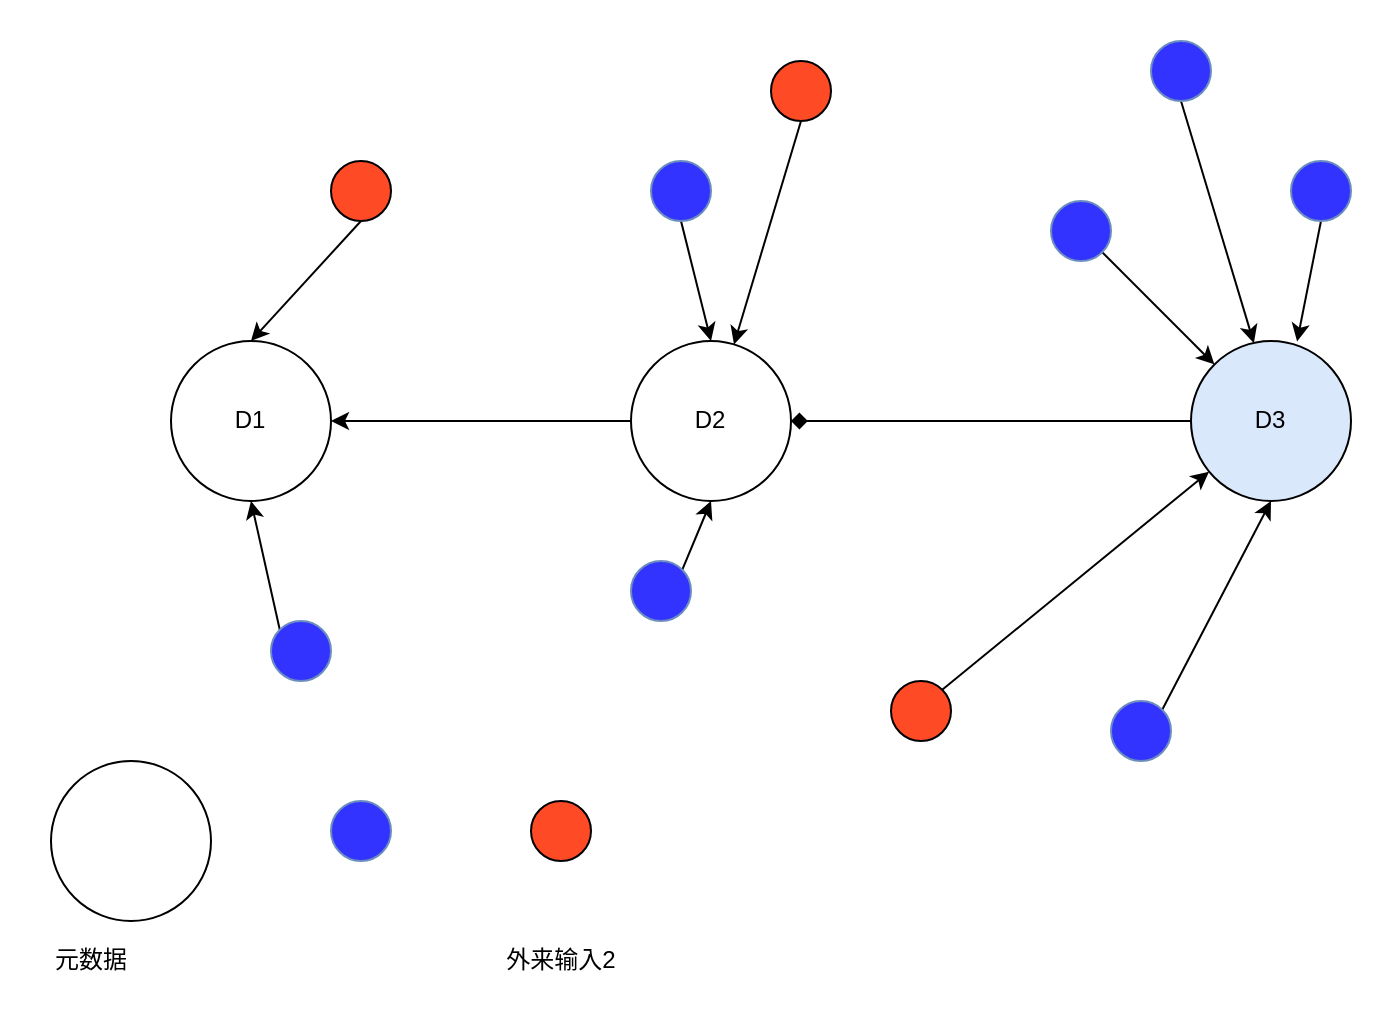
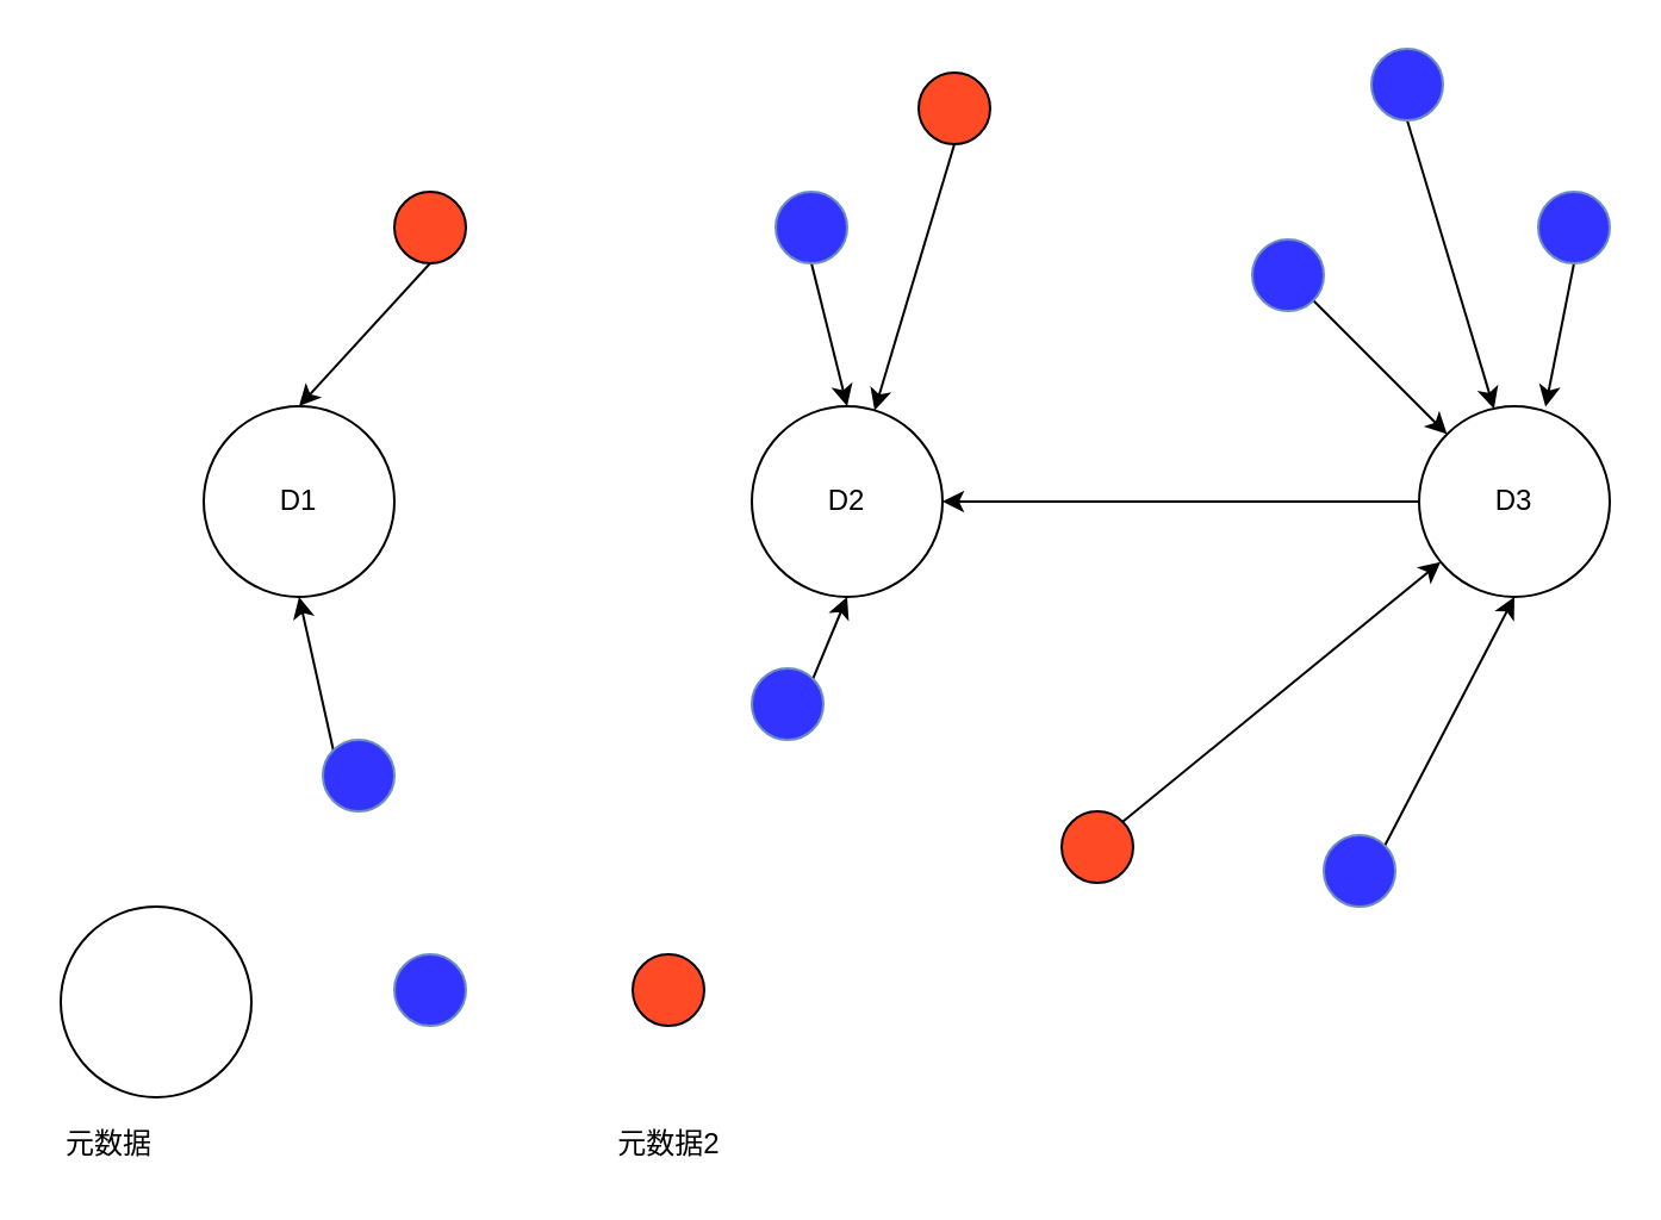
  <mxCell id="0" />
  <mxCell id="1" parent="0" />
  <mxCell id="2" value="D1" style="ellipse;whiteSpace=wrap;html=1;aspect=fixed;" vertex="1" parent="1"><mxGeometry x="85" y="170" width="80" height="80" as="geometry" /></mxCell>
- <mxCell id="3" style="edgeStyle=orthogonalEdgeStyle;rounded=0;orthogonalLoop=1;jettySize=auto;html=1;entryX=1;entryY=0.5;entryDx=0;entryDy=0;" edge="1" parent="1" source="4" target="2"><mxGeometry relative="1" as="geometry" /></mxCell>
  <mxCell id="4" value="D2" style="ellipse;whiteSpace=wrap;html=1;aspect=fixed;" vertex="1" parent="1"><mxGeometry x="315" y="170" width="80" height="80" as="geometry" /></mxCell>
- <mxCell id="5" style="edgeStyle=orthogonalEdgeStyle;rounded=0;orthogonalLoop=1;jettySize=auto;html=1;entryX=1;entryY=0.5;entryDx=0;entryDy=0;endArrow=diamond;" edge="1" parent="1" source="6" target="4"><mxGeometry relative="1" as="geometry" /></mxCell>
- <mxCell id="6" value="D3" style="ellipse;whiteSpace=wrap;html=1;aspect=fixed;fillColor=#dae8fc;" vertex="1" parent="1"><mxGeometry x="595" y="170" width="80" height="80" as="geometry" /></mxCell>
+ <mxCell id="5" style="edgeStyle=orthogonalEdgeStyle;rounded=0;orthogonalLoop=1;jettySize=auto;html=1;entryX=1;entryY=0.5;entryDx=0;entryDy=0;" edge="1" parent="1" source="6" target="4"><mxGeometry relative="1" as="geometry" /></mxCell>
+ <mxCell id="6" value="D3" style="ellipse;whiteSpace=wrap;html=1;aspect=fixed;" vertex="1" parent="1"><mxGeometry x="595" y="170" width="80" height="80" as="geometry" /></mxCell>
  <mxCell id="7" style="rounded=0;orthogonalLoop=1;jettySize=auto;html=1;exitX=0;exitY=0;exitDx=0;exitDy=0;entryX=0.5;entryY=1;entryDx=0;entryDy=0;" edge="1" parent="1" source="8" target="2"><mxGeometry relative="1" as="geometry" /></mxCell>
  <mxCell id="8" value="" style="ellipse;whiteSpace=wrap;html=1;aspect=fixed;fillColor=#3333FF;strokeColor=#6c8ebf;" vertex="1" parent="1"><mxGeometry x="135" y="310" width="30" height="30" as="geometry" /></mxCell>
  <mxCell id="9" style="edgeStyle=none;rounded=0;orthogonalLoop=1;jettySize=auto;html=1;exitX=1;exitY=0;exitDx=0;exitDy=0;entryX=0.5;entryY=1;entryDx=0;entryDy=0;" edge="1" parent="1" source="10" target="4"><mxGeometry relative="1" as="geometry" /></mxCell>
  <mxCell id="10" value="" style="ellipse;whiteSpace=wrap;html=1;aspect=fixed;fillColor=#3333FF;strokeColor=#6c8ebf;" vertex="1" parent="1"><mxGeometry x="315" y="280" width="30" height="30" as="geometry" /></mxCell>
  <mxCell id="11" style="edgeStyle=none;rounded=0;orthogonalLoop=1;jettySize=auto;html=1;exitX=0.5;exitY=1;exitDx=0;exitDy=0;entryX=0.5;entryY=0;entryDx=0;entryDy=0;" edge="1" parent="1" source="12" target="4"><mxGeometry relative="1" as="geometry" /></mxCell>
  <mxCell id="12" value="" style="ellipse;whiteSpace=wrap;html=1;aspect=fixed;fillColor=#3333FF;strokeColor=#6c8ebf;" vertex="1" parent="1"><mxGeometry x="325" y="80" width="30" height="30" as="geometry" /></mxCell>
  <mxCell id="13" style="edgeStyle=none;rounded=0;orthogonalLoop=1;jettySize=auto;html=1;exitX=0.5;exitY=1;exitDx=0;exitDy=0;entryX=0.663;entryY=0.003;entryDx=0;entryDy=0;entryPerimeter=0;" edge="1" parent="1" source="14" target="6"><mxGeometry relative="1" as="geometry" /></mxCell>
  <mxCell id="14" value="" style="ellipse;whiteSpace=wrap;html=1;aspect=fixed;fillColor=#3333FF;strokeColor=#6c8ebf;" vertex="1" parent="1"><mxGeometry x="645" y="80" width="30" height="30" as="geometry" /></mxCell>
  <mxCell id="15" style="edgeStyle=none;rounded=0;orthogonalLoop=1;jettySize=auto;html=1;exitX=1;exitY=0;exitDx=0;exitDy=0;entryX=0.5;entryY=1;entryDx=0;entryDy=0;" edge="1" parent="1" source="16" target="6"><mxGeometry relative="1" as="geometry" /></mxCell>
  <mxCell id="16" value="" style="ellipse;whiteSpace=wrap;html=1;aspect=fixed;fillColor=#3333FF;strokeColor=#6c8ebf;" vertex="1" parent="1"><mxGeometry x="555" y="350" width="30" height="30" as="geometry" /></mxCell>
  <mxCell id="17" style="edgeStyle=none;rounded=0;orthogonalLoop=1;jettySize=auto;html=1;exitX=1;exitY=1;exitDx=0;exitDy=0;" edge="1" parent="1" source="18" target="6"><mxGeometry relative="1" as="geometry" /></mxCell>
  <mxCell id="18" value="" style="ellipse;whiteSpace=wrap;html=1;aspect=fixed;fillColor=#3333FF;strokeColor=#6c8ebf;" vertex="1" parent="1"><mxGeometry x="525" y="100" width="30" height="30" as="geometry" /></mxCell>
  <mxCell id="19" style="edgeStyle=none;rounded=0;orthogonalLoop=1;jettySize=auto;html=1;exitX=0.5;exitY=1;exitDx=0;exitDy=0;entryX=0.393;entryY=0.013;entryDx=0;entryDy=0;entryPerimeter=0;" edge="1" parent="1" source="20" target="6"><mxGeometry relative="1" as="geometry" /></mxCell>
  <mxCell id="20" value="" style="ellipse;whiteSpace=wrap;html=1;aspect=fixed;fillColor=#3333FF;strokeColor=#6c8ebf;" vertex="1" parent="1"><mxGeometry x="575" y="20" width="30" height="30" as="geometry" /></mxCell>
  <mxCell id="21" style="edgeStyle=none;rounded=0;orthogonalLoop=1;jettySize=auto;html=1;exitX=0.5;exitY=1;exitDx=0;exitDy=0;entryX=0.5;entryY=0;entryDx=0;entryDy=0;" edge="1" parent="1" source="22" target="2"><mxGeometry relative="1" as="geometry" /></mxCell>
  <mxCell id="22" value="" style="ellipse;whiteSpace=wrap;html=1;aspect=fixed;fillColor=#FF4A26;" vertex="1" parent="1"><mxGeometry x="165" y="80" width="30" height="30" as="geometry" /></mxCell>
  <mxCell id="23" style="edgeStyle=none;rounded=0;orthogonalLoop=1;jettySize=auto;html=1;exitX=0.5;exitY=1;exitDx=0;exitDy=0;" edge="1" parent="1" source="24" target="4"><mxGeometry relative="1" as="geometry" /></mxCell>
  <mxCell id="24" value="" style="ellipse;whiteSpace=wrap;html=1;aspect=fixed;fillColor=#FF4A26;" vertex="1" parent="1"><mxGeometry x="385" y="30" width="30" height="30" as="geometry" /></mxCell>
  <mxCell id="25" style="edgeStyle=none;rounded=0;orthogonalLoop=1;jettySize=auto;html=1;exitX=1;exitY=0;exitDx=0;exitDy=0;" edge="1" parent="1" source="26" target="6"><mxGeometry relative="1" as="geometry" /></mxCell>
  <mxCell id="26" value="" style="ellipse;whiteSpace=wrap;html=1;aspect=fixed;fillColor=#FF4A26;" vertex="1" parent="1"><mxGeometry x="445" y="340" width="30" height="30" as="geometry" /></mxCell>
  <mxCell id="27" value="" style="ellipse;whiteSpace=wrap;html=1;aspect=fixed;" vertex="1" parent="1"><mxGeometry x="25" y="380" width="80" height="80" as="geometry" /></mxCell>
  <mxCell id="28" value="" style="ellipse;whiteSpace=wrap;html=1;aspect=fixed;fillColor=#3333FF;strokeColor=#6c8ebf;" vertex="1" parent="1"><mxGeometry x="165" y="400" width="30" height="30" as="geometry" /></mxCell>
  <mxCell id="29" value="" style="ellipse;whiteSpace=wrap;html=1;aspect=fixed;fillColor=#FF4A26;" vertex="1" parent="1"><mxGeometry x="265" y="400" width="30" height="30" as="geometry" /></mxCell>
  <mxCell id="30" value="元数据" style="text;html=1;align=center;verticalAlign=middle;resizable=0;points=[];autosize=1;strokeColor=none;fillColor=none;" vertex="1" parent="1"><mxGeometry x="20" y="470" width="50" height="20" as="geometry" /></mxCell>
- <mxCell id="31" value="外来输入2" style="text;html=1;align=center;verticalAlign=middle;resizable=0;points=[];autosize=1;strokeColor=none;fillColor=none;" vertex="1" parent="1"><mxGeometry x="245" y="470" width="70" height="20" as="geometry" /></mxCell>
+ <mxCell id="31" value="元数据2" style="text;html=1;align=center;verticalAlign=middle;resizable=0;points=[];autosize=1;strokeColor=none;fillColor=none;" vertex="1" parent="1"><mxGeometry x="245" y="470" width="70" height="20" as="geometry" /></mxCell>
